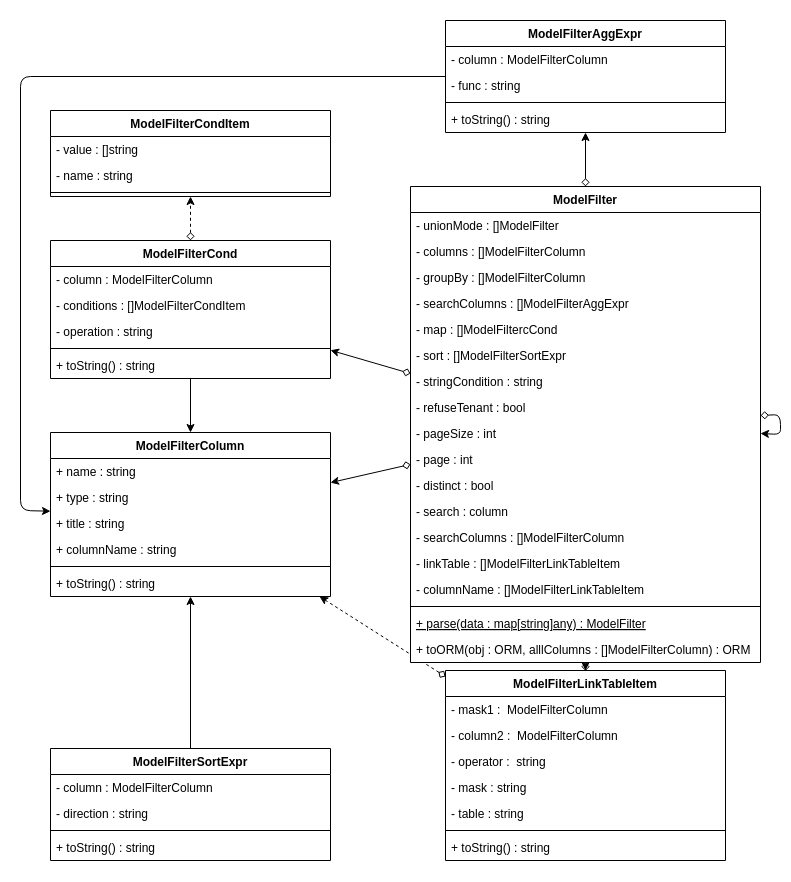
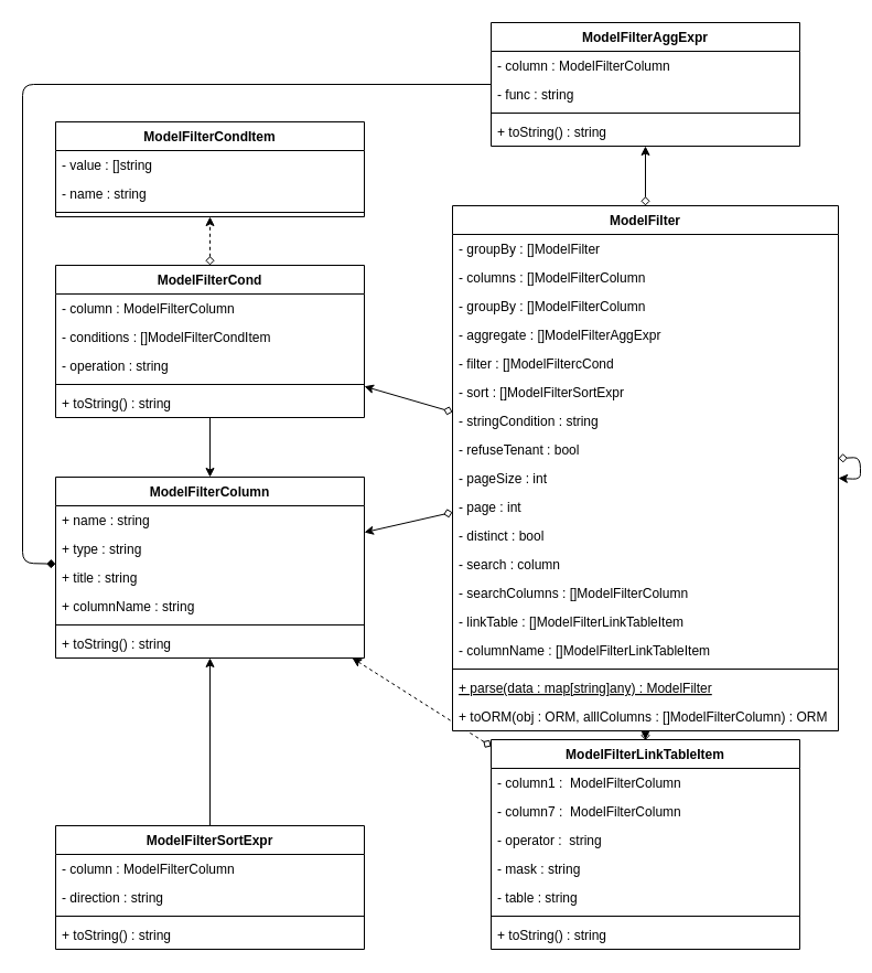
  <mxCell id="0" />
  <mxCell id="1" parent="0" />
  <mxCell id="2" value="ModelFilterColumn" style="swimlane;fontStyle=1;align=center;verticalAlign=top;childLayout=stackLayout;horizontal=1;startSize=26;horizontalStack=0;resizeParent=1;resizeParentMax=0;resizeLast=0;collapsible=1;marginBottom=0;swimlaneFillColor=default;" parent="1" vertex="1"><mxGeometry x="50" y="432" width="280" height="164" as="geometry"><mxRectangle x="260" y="40" width="180" height="30" as="alternateBounds" /></mxGeometry></mxCell>
  <mxCell id="3" value="+ name : string" style="text;strokeColor=none;fillColor=none;align=left;verticalAlign=top;spacingLeft=4;spacingRight=4;overflow=hidden;rotatable=0;points=[[0,0.5],[1,0.5]];portConstraint=eastwest;" parent="2" vertex="1"><mxGeometry y="26" width="280" height="26" as="geometry" /></mxCell>
  <mxCell id="4" value="+ type : string" style="text;strokeColor=none;fillColor=none;align=left;verticalAlign=top;spacingLeft=4;spacingRight=4;overflow=hidden;rotatable=0;points=[[0,0.5],[1,0.5]];portConstraint=eastwest;" parent="2" vertex="1"><mxGeometry y="52" width="280" height="26" as="geometry" /></mxCell>
  <mxCell id="5" value="+ title : string" style="text;strokeColor=none;fillColor=none;align=left;verticalAlign=top;spacingLeft=4;spacingRight=4;overflow=hidden;rotatable=0;points=[[0,0.5],[1,0.5]];portConstraint=eastwest;" parent="2" vertex="1"><mxGeometry y="78" width="280" height="26" as="geometry" /></mxCell>
  <mxCell id="6" value="+ columnName : string" style="text;strokeColor=none;fillColor=none;align=left;verticalAlign=top;spacingLeft=4;spacingRight=4;overflow=hidden;rotatable=0;points=[[0,0.5],[1,0.5]];portConstraint=eastwest;" parent="2" vertex="1"><mxGeometry y="104" width="280" height="26" as="geometry" /></mxCell>
  <mxCell id="7" value="" style="line;strokeWidth=1;fillColor=none;align=left;verticalAlign=middle;spacingTop=-1;spacingLeft=3;spacingRight=3;rotatable=0;labelPosition=right;points=[];portConstraint=eastwest;" parent="2" vertex="1"><mxGeometry y="130" width="280" height="8" as="geometry" /></mxCell>
  <mxCell id="8" value="+ toString() : string" style="text;strokeColor=none;fillColor=none;align=left;verticalAlign=top;spacingLeft=4;spacingRight=4;overflow=hidden;rotatable=0;points=[[0,0.5],[1,0.5]];portConstraint=eastwest;" parent="2" vertex="1"><mxGeometry y="138" width="280" height="26" as="geometry" /></mxCell>
- <mxCell id="9" style="edgeStyle=none;html=1;" parent="1" source="10" target="2" edge="1"><mxGeometry relative="1" as="geometry"><Array as="points"><mxPoint x="20" y="76" /><mxPoint x="20" y="510" /></Array></mxGeometry></mxCell>
+ <mxCell id="9" style="edgeStyle=none;html=1;endArrow=diamond;" parent="1" source="10" target="2" edge="1"><mxGeometry relative="1" as="geometry"><Array as="points"><mxPoint x="20" y="76" /><mxPoint x="20" y="510" /></Array></mxGeometry></mxCell>
  <mxCell id="10" value="ModelFilterAggExpr" style="swimlane;fontStyle=1;align=center;verticalAlign=top;childLayout=stackLayout;horizontal=1;startSize=26;horizontalStack=0;resizeParent=1;resizeParentMax=0;resizeLast=0;collapsible=1;marginBottom=0;swimlaneFillColor=default;" parent="1" vertex="1"><mxGeometry x="445" y="20" width="280" height="112" as="geometry"><mxRectangle x="260" y="40" width="180" height="30" as="alternateBounds" /></mxGeometry></mxCell>
  <mxCell id="11" value="- column : ModelFilterColumn" style="text;strokeColor=none;fillColor=none;align=left;verticalAlign=top;spacingLeft=4;spacingRight=4;overflow=hidden;rotatable=0;points=[[0,0.5],[1,0.5]];portConstraint=eastwest;" parent="10" vertex="1"><mxGeometry y="26" width="280" height="26" as="geometry" /></mxCell>
  <mxCell id="12" value="- func : string" style="text;strokeColor=none;fillColor=none;align=left;verticalAlign=top;spacingLeft=4;spacingRight=4;overflow=hidden;rotatable=0;points=[[0,0.5],[1,0.5]];portConstraint=eastwest;" parent="10" vertex="1"><mxGeometry y="52" width="280" height="26" as="geometry" /></mxCell>
  <mxCell id="13" value="" style="line;strokeWidth=1;fillColor=none;align=left;verticalAlign=middle;spacingTop=-1;spacingLeft=3;spacingRight=3;rotatable=0;labelPosition=right;points=[];portConstraint=eastwest;" parent="10" vertex="1"><mxGeometry y="78" width="280" height="8" as="geometry" /></mxCell>
  <mxCell id="14" value="+ toString() : string" style="text;strokeColor=none;fillColor=none;align=left;verticalAlign=top;spacingLeft=4;spacingRight=4;overflow=hidden;rotatable=0;points=[[0,0.5],[1,0.5]];portConstraint=eastwest;" parent="10" vertex="1"><mxGeometry y="86" width="280" height="26" as="geometry" /></mxCell>
  <mxCell id="15" style="edgeStyle=none;html=1;" parent="1" source="16" target="2" edge="1"><mxGeometry relative="1" as="geometry" /></mxCell>
  <mxCell id="16" value="ModelFilterSortExpr" style="swimlane;fontStyle=1;align=center;verticalAlign=top;childLayout=stackLayout;horizontal=1;startSize=26;horizontalStack=0;resizeParent=1;resizeParentMax=0;resizeLast=0;collapsible=1;marginBottom=0;swimlaneFillColor=default;" parent="1" vertex="1"><mxGeometry x="50" y="748" width="280" height="112" as="geometry"><mxRectangle x="260" y="40" width="180" height="30" as="alternateBounds" /></mxGeometry></mxCell>
  <mxCell id="17" value="- column : ModelFilterColumn" style="text;strokeColor=none;fillColor=none;align=left;verticalAlign=top;spacingLeft=4;spacingRight=4;overflow=hidden;rotatable=0;points=[[0,0.5],[1,0.5]];portConstraint=eastwest;" parent="16" vertex="1"><mxGeometry y="26" width="280" height="26" as="geometry" /></mxCell>
  <mxCell id="18" value="- direction : string" style="text;strokeColor=none;fillColor=none;align=left;verticalAlign=top;spacingLeft=4;spacingRight=4;overflow=hidden;rotatable=0;points=[[0,0.5],[1,0.5]];portConstraint=eastwest;" parent="16" vertex="1"><mxGeometry y="52" width="280" height="26" as="geometry" /></mxCell>
  <mxCell id="19" value="" style="line;strokeWidth=1;fillColor=none;align=left;verticalAlign=middle;spacingTop=-1;spacingLeft=3;spacingRight=3;rotatable=0;labelPosition=right;points=[];portConstraint=eastwest;" parent="16" vertex="1"><mxGeometry y="78" width="280" height="8" as="geometry" /></mxCell>
  <mxCell id="20" value="+ toString() : string" style="text;strokeColor=none;fillColor=none;align=left;verticalAlign=top;spacingLeft=4;spacingRight=4;overflow=hidden;rotatable=0;points=[[0,0.5],[1,0.5]];portConstraint=eastwest;" parent="16" vertex="1"><mxGeometry y="86" width="280" height="26" as="geometry" /></mxCell>
  <mxCell id="21" style="edgeStyle=none;html=1;startArrow=diamond;startFill=0;dashed=1;" parent="1" source="23" target="29" edge="1"><mxGeometry relative="1" as="geometry" /></mxCell>
  <mxCell id="22" style="edgeStyle=none;html=1;startArrow=none;startFill=0;" parent="1" source="23" target="2" edge="1"><mxGeometry relative="1" as="geometry" /></mxCell>
  <mxCell id="23" value="ModelFilterCond" style="swimlane;fontStyle=1;align=center;verticalAlign=top;childLayout=stackLayout;horizontal=1;startSize=26;horizontalStack=0;resizeParent=1;resizeParentMax=0;resizeLast=0;collapsible=1;marginBottom=0;swimlaneFillColor=default;" parent="1" vertex="1"><mxGeometry x="50" y="240" width="280" height="138" as="geometry"><mxRectangle x="260" y="40" width="180" height="30" as="alternateBounds" /></mxGeometry></mxCell>
  <mxCell id="24" value="- column : ModelFilterColumn" style="text;strokeColor=none;fillColor=none;align=left;verticalAlign=top;spacingLeft=4;spacingRight=4;overflow=hidden;rotatable=0;points=[[0,0.5],[1,0.5]];portConstraint=eastwest;" parent="23" vertex="1"><mxGeometry y="26" width="280" height="26" as="geometry" /></mxCell>
  <mxCell id="25" value="- conditions : []ModelFilterCondItem" style="text;strokeColor=none;fillColor=none;align=left;verticalAlign=top;spacingLeft=4;spacingRight=4;overflow=hidden;rotatable=0;points=[[0,0.5],[1,0.5]];portConstraint=eastwest;" parent="23" vertex="1"><mxGeometry y="52" width="280" height="26" as="geometry" /></mxCell>
  <mxCell id="26" value="- operation : string" style="text;strokeColor=none;fillColor=none;align=left;verticalAlign=top;spacingLeft=4;spacingRight=4;overflow=hidden;rotatable=0;points=[[0,0.5],[1,0.5]];portConstraint=eastwest;" parent="23" vertex="1"><mxGeometry y="78" width="280" height="26" as="geometry" /></mxCell>
  <mxCell id="27" value="" style="line;strokeWidth=1;fillColor=none;align=left;verticalAlign=middle;spacingTop=-1;spacingLeft=3;spacingRight=3;rotatable=0;labelPosition=right;points=[];portConstraint=eastwest;" parent="23" vertex="1"><mxGeometry y="104" width="280" height="8" as="geometry" /></mxCell>
  <mxCell id="28" value="+ toString() : string" style="text;strokeColor=none;fillColor=none;align=left;verticalAlign=top;spacingLeft=4;spacingRight=4;overflow=hidden;rotatable=0;points=[[0,0.5],[1,0.5]];portConstraint=eastwest;" parent="23" vertex="1"><mxGeometry y="112" width="280" height="26" as="geometry" /></mxCell>
  <mxCell id="29" value="ModelFilterCondItem" style="swimlane;fontStyle=1;align=center;verticalAlign=top;childLayout=stackLayout;horizontal=1;startSize=26;horizontalStack=0;resizeParent=1;resizeParentMax=0;resizeLast=0;collapsible=1;marginBottom=0;swimlaneFillColor=default;" parent="1" vertex="1"><mxGeometry x="50" y="110" width="280" height="86" as="geometry"><mxRectangle x="260" y="40" width="180" height="30" as="alternateBounds" /></mxGeometry></mxCell>
  <mxCell id="30" value="- value : []string" style="text;strokeColor=none;fillColor=none;align=left;verticalAlign=top;spacingLeft=4;spacingRight=4;overflow=hidden;rotatable=0;points=[[0,0.5],[1,0.5]];portConstraint=eastwest;" parent="29" vertex="1"><mxGeometry y="26" width="280" height="26" as="geometry" /></mxCell>
  <mxCell id="31" value="- name : string" style="text;strokeColor=none;fillColor=none;align=left;verticalAlign=top;spacingLeft=4;spacingRight=4;overflow=hidden;rotatable=0;points=[[0,0.5],[1,0.5]];portConstraint=eastwest;" parent="29" vertex="1"><mxGeometry y="52" width="280" height="26" as="geometry" /></mxCell>
  <mxCell id="32" value="" style="line;strokeWidth=1;fillColor=none;align=left;verticalAlign=middle;spacingTop=-1;spacingLeft=3;spacingRight=3;rotatable=0;labelPosition=right;points=[];portConstraint=eastwest;" parent="29" vertex="1"><mxGeometry y="78" width="280" height="8" as="geometry" /></mxCell>
  <mxCell id="33" style="edgeStyle=none;html=1;startArrow=diamond;startFill=0;dashed=1;" parent="1" source="34" target="2" edge="1"><mxGeometry relative="1" as="geometry" /></mxCell>
  <mxCell id="34" value="ModelFilterLinkTableItem" style="swimlane;fontStyle=1;align=center;verticalAlign=top;childLayout=stackLayout;horizontal=1;startSize=26;horizontalStack=0;resizeParent=1;resizeParentMax=0;resizeLast=0;collapsible=1;marginBottom=0;swimlaneFillColor=default;" parent="1" vertex="1"><mxGeometry x="445" y="670" width="280" height="190" as="geometry"><mxRectangle x="260" y="40" width="180" height="30" as="alternateBounds" /></mxGeometry></mxCell>
- <mxCell id="35" value="- mask1 :  ModelFilterColumn" style="text;strokeColor=none;fillColor=none;align=left;verticalAlign=top;spacingLeft=4;spacingRight=4;overflow=hidden;rotatable=0;points=[[0,0.5],[1,0.5]];portConstraint=eastwest;" parent="34" vertex="1"><mxGeometry y="26" width="280" height="26" as="geometry" /></mxCell>
- <mxCell id="36" value="- column2 :  ModelFilterColumn" style="text;strokeColor=none;fillColor=none;align=left;verticalAlign=top;spacingLeft=4;spacingRight=4;overflow=hidden;rotatable=0;points=[[0,0.5],[1,0.5]];portConstraint=eastwest;" parent="34" vertex="1"><mxGeometry y="52" width="280" height="26" as="geometry" /></mxCell>
+ <mxCell id="35" value="- column1 :  ModelFilterColumn" style="text;strokeColor=none;fillColor=none;align=left;verticalAlign=top;spacingLeft=4;spacingRight=4;overflow=hidden;rotatable=0;points=[[0,0.5],[1,0.5]];portConstraint=eastwest;" parent="34" vertex="1"><mxGeometry y="26" width="280" height="26" as="geometry" /></mxCell>
+ <mxCell id="36" value="- column7 :  ModelFilterColumn" style="text;strokeColor=none;fillColor=none;align=left;verticalAlign=top;spacingLeft=4;spacingRight=4;overflow=hidden;rotatable=0;points=[[0,0.5],[1,0.5]];portConstraint=eastwest;" parent="34" vertex="1"><mxGeometry y="52" width="280" height="26" as="geometry" /></mxCell>
  <mxCell id="37" value="- operator :  string" style="text;strokeColor=none;fillColor=none;align=left;verticalAlign=top;spacingLeft=4;spacingRight=4;overflow=hidden;rotatable=0;points=[[0,0.5],[1,0.5]];portConstraint=eastwest;" parent="34" vertex="1"><mxGeometry y="78" width="280" height="26" as="geometry" /></mxCell>
  <mxCell id="38" value="- mask : string" style="text;strokeColor=none;fillColor=none;align=left;verticalAlign=top;spacingLeft=4;spacingRight=4;overflow=hidden;rotatable=0;points=[[0,0.5],[1,0.5]];portConstraint=eastwest;" parent="34" vertex="1"><mxGeometry y="104" width="280" height="26" as="geometry" /></mxCell>
  <mxCell id="39" value="- table : string" style="text;strokeColor=none;fillColor=none;align=left;verticalAlign=top;spacingLeft=4;spacingRight=4;overflow=hidden;rotatable=0;points=[[0,0.5],[1,0.5]];portConstraint=eastwest;" parent="34" vertex="1"><mxGeometry y="130" width="280" height="26" as="geometry" /></mxCell>
  <mxCell id="40" value="" style="line;strokeWidth=1;fillColor=none;align=left;verticalAlign=middle;spacingTop=-1;spacingLeft=3;spacingRight=3;rotatable=0;labelPosition=right;points=[];portConstraint=eastwest;" parent="34" vertex="1"><mxGeometry y="156" width="280" height="8" as="geometry" /></mxCell>
  <mxCell id="41" value="+ toString() : string" style="text;strokeColor=none;fillColor=none;align=left;verticalAlign=top;spacingLeft=4;spacingRight=4;overflow=hidden;rotatable=0;points=[[0,0.5],[1,0.5]];portConstraint=eastwest;" parent="34" vertex="1"><mxGeometry y="164" width="280" height="26" as="geometry" /></mxCell>
  <mxCell id="42" style="edgeStyle=none;html=1;startArrow=diamond;startFill=0;" parent="1" source="45" target="34" edge="1"><mxGeometry relative="1" as="geometry" /></mxCell>
  <mxCell id="43" value="" style="edgeStyle=none;html=1;startArrow=diamond;startFill=0;" parent="1" source="45" target="14" edge="1"><mxGeometry relative="1" as="geometry" /></mxCell>
  <mxCell id="44" style="edgeStyle=none;html=1;startArrow=diamond;startFill=0;" parent="1" source="45" target="23" edge="1"><mxGeometry relative="1" as="geometry"><mxPoint x="260" y="337.977" as="targetPoint" /></mxGeometry></mxCell>
  <mxCell id="45" value="ModelFilter" style="swimlane;fontStyle=1;align=center;verticalAlign=top;childLayout=stackLayout;horizontal=1;startSize=26;horizontalStack=0;resizeParent=1;resizeParentMax=0;resizeLast=0;collapsible=1;marginBottom=0;swimlaneFillColor=default;" parent="1" vertex="1"><mxGeometry x="410" y="186" width="350" height="476" as="geometry"><mxRectangle x="260" y="40" width="180" height="30" as="alternateBounds" /></mxGeometry></mxCell>
- <mxCell id="46" value="- unionMode : []ModelFilter" style="text;strokeColor=none;fillColor=none;align=left;verticalAlign=top;spacingLeft=4;spacingRight=4;overflow=hidden;rotatable=0;points=[[0,0.5],[1,0.5]];portConstraint=eastwest;" parent="45" vertex="1"><mxGeometry y="26" width="350" height="26" as="geometry" /></mxCell>
+ <mxCell id="46" value="- groupBy : []ModelFilter" style="text;strokeColor=none;fillColor=none;align=left;verticalAlign=top;spacingLeft=4;spacingRight=4;overflow=hidden;rotatable=0;points=[[0,0.5],[1,0.5]];portConstraint=eastwest;" parent="45" vertex="1"><mxGeometry y="26" width="350" height="26" as="geometry" /></mxCell>
  <mxCell id="47" value="- columns : []ModelFilterColumn" style="text;strokeColor=none;fillColor=none;align=left;verticalAlign=top;spacingLeft=4;spacingRight=4;overflow=hidden;rotatable=0;points=[[0,0.5],[1,0.5]];portConstraint=eastwest;" parent="45" vertex="1"><mxGeometry y="52" width="350" height="26" as="geometry" /></mxCell>
  <mxCell id="48" value="- groupBy : []ModelFilterColumn" style="text;strokeColor=none;fillColor=none;align=left;verticalAlign=top;spacingLeft=4;spacingRight=4;overflow=hidden;rotatable=0;points=[[0,0.5],[1,0.5]];portConstraint=eastwest;" parent="45" vertex="1"><mxGeometry y="78" width="350" height="26" as="geometry" /></mxCell>
- <mxCell id="49" value="- searchColumns : []ModelFilterAggExpr" style="text;strokeColor=none;fillColor=none;align=left;verticalAlign=top;spacingLeft=4;spacingRight=4;overflow=hidden;rotatable=0;points=[[0,0.5],[1,0.5]];portConstraint=eastwest;" parent="45" vertex="1"><mxGeometry y="104" width="350" height="26" as="geometry" /></mxCell>
- <mxCell id="50" value="- map : []ModelFiltercCond" style="text;strokeColor=none;fillColor=none;align=left;verticalAlign=top;spacingLeft=4;spacingRight=4;overflow=hidden;rotatable=0;points=[[0,0.5],[1,0.5]];portConstraint=eastwest;" parent="45" vertex="1"><mxGeometry y="130" width="350" height="26" as="geometry" /></mxCell>
+ <mxCell id="49" value="- aggregate : []ModelFilterAggExpr" style="text;strokeColor=none;fillColor=none;align=left;verticalAlign=top;spacingLeft=4;spacingRight=4;overflow=hidden;rotatable=0;points=[[0,0.5],[1,0.5]];portConstraint=eastwest;" parent="45" vertex="1"><mxGeometry y="104" width="350" height="26" as="geometry" /></mxCell>
+ <mxCell id="50" value="- filter : []ModelFiltercCond" style="text;strokeColor=none;fillColor=none;align=left;verticalAlign=top;spacingLeft=4;spacingRight=4;overflow=hidden;rotatable=0;points=[[0,0.5],[1,0.5]];portConstraint=eastwest;" parent="45" vertex="1"><mxGeometry y="130" width="350" height="26" as="geometry" /></mxCell>
  <mxCell id="51" value="- sort : []ModelFilterSortExpr" style="text;strokeColor=none;fillColor=none;align=left;verticalAlign=top;spacingLeft=4;spacingRight=4;overflow=hidden;rotatable=0;points=[[0,0.5],[1,0.5]];portConstraint=eastwest;" parent="45" vertex="1"><mxGeometry y="156" width="350" height="26" as="geometry" /></mxCell>
  <mxCell id="52" value="- stringCondition : string" style="text;strokeColor=none;fillColor=none;align=left;verticalAlign=top;spacingLeft=4;spacingRight=4;overflow=hidden;rotatable=0;points=[[0,0.5],[1,0.5]];portConstraint=eastwest;" parent="45" vertex="1"><mxGeometry y="182" width="350" height="26" as="geometry" /></mxCell>
  <mxCell id="53" value="- refuseTenant : bool" style="text;strokeColor=none;fillColor=none;align=left;verticalAlign=top;spacingLeft=4;spacingRight=4;overflow=hidden;rotatable=0;points=[[0,0.5],[1,0.5]];portConstraint=eastwest;" parent="45" vertex="1"><mxGeometry y="208" width="350" height="26" as="geometry" /></mxCell>
  <mxCell id="54" value="- pageSize : int" style="text;strokeColor=none;fillColor=none;align=left;verticalAlign=top;spacingLeft=4;spacingRight=4;overflow=hidden;rotatable=0;points=[[0,0.5],[1,0.5]];portConstraint=eastwest;" parent="45" vertex="1"><mxGeometry y="234" width="350" height="26" as="geometry" /></mxCell>
  <mxCell id="55" value="- page : int" style="text;strokeColor=none;fillColor=none;align=left;verticalAlign=top;spacingLeft=4;spacingRight=4;overflow=hidden;rotatable=0;points=[[0,0.5],[1,0.5]];portConstraint=eastwest;" parent="45" vertex="1"><mxGeometry y="260" width="350" height="26" as="geometry" /></mxCell>
  <mxCell id="56" value="- distinct : bool" style="text;strokeColor=none;fillColor=none;align=left;verticalAlign=top;spacingLeft=4;spacingRight=4;overflow=hidden;rotatable=0;points=[[0,0.5],[1,0.5]];portConstraint=eastwest;" parent="45" vertex="1"><mxGeometry y="286" width="350" height="26" as="geometry" /></mxCell>
  <mxCell id="57" value="- search : column" style="text;strokeColor=none;fillColor=none;align=left;verticalAlign=top;spacingLeft=4;spacingRight=4;overflow=hidden;rotatable=0;points=[[0,0.5],[1,0.5]];portConstraint=eastwest;" parent="45" vertex="1"><mxGeometry y="312" width="350" height="26" as="geometry" /></mxCell>
  <mxCell id="58" value="- searchColumns : []ModelFilterColumn" style="text;strokeColor=none;fillColor=none;align=left;verticalAlign=top;spacingLeft=4;spacingRight=4;overflow=hidden;rotatable=0;points=[[0,0.5],[1,0.5]];portConstraint=eastwest;" parent="45" vertex="1"><mxGeometry y="338" width="350" height="26" as="geometry" /></mxCell>
  <mxCell id="59" value="- linkTable : []ModelFilterLinkTableItem" style="text;strokeColor=none;fillColor=none;align=left;verticalAlign=top;spacingLeft=4;spacingRight=4;overflow=hidden;rotatable=0;points=[[0,0.5],[1,0.5]];portConstraint=eastwest;" parent="45" vertex="1"><mxGeometry y="364" width="350" height="26" as="geometry" /></mxCell>
  <mxCell id="60" value="- columnName : []ModelFilterLinkTableItem" style="text;strokeColor=none;fillColor=none;align=left;verticalAlign=top;spacingLeft=4;spacingRight=4;overflow=hidden;rotatable=0;points=[[0,0.5],[1,0.5]];portConstraint=eastwest;" vertex="1" parent="45"><mxGeometry y="390" width="350" height="26" as="geometry" /></mxCell>
  <mxCell id="61" value="" style="line;strokeWidth=1;fillColor=none;align=left;verticalAlign=middle;spacingTop=-1;spacingLeft=3;spacingRight=3;rotatable=0;labelPosition=right;points=[];portConstraint=eastwest;" parent="45" vertex="1"><mxGeometry y="416" width="350" height="8" as="geometry" /></mxCell>
  <mxCell id="62" value="+ parse(data : map[string]any) : ModelFilter" style="text;strokeColor=none;fillColor=none;align=left;verticalAlign=top;spacingLeft=4;spacingRight=4;overflow=hidden;rotatable=0;points=[[0,0.5],[1,0.5]];portConstraint=eastwest;fontStyle=4" parent="45" vertex="1"><mxGeometry y="424" width="350" height="26" as="geometry" /></mxCell>
  <mxCell id="63" value="+ toORM(obj : ORM, alllColumns : []ModelFilterColumn) : ORM" style="text;strokeColor=none;fillColor=none;align=left;verticalAlign=top;spacingLeft=4;spacingRight=4;overflow=hidden;rotatable=0;points=[[0,0.5],[1,0.5]];portConstraint=eastwest;" parent="45" vertex="1"><mxGeometry y="450" width="350" height="26" as="geometry" /></mxCell>
  <mxCell id="64" style="edgeStyle=none;html=1;startArrow=diamond;startFill=0;" parent="1" source="45" target="2" edge="1"><mxGeometry relative="1" as="geometry"><mxPoint x="260" y="464.093" as="targetPoint" /></mxGeometry></mxCell>
  <mxCell id="65" style="edgeStyle=none;html=1;startArrow=diamond;startFill=0;" parent="1" source="45" target="45" edge="1"><mxGeometry relative="1" as="geometry" /></mxCell>
